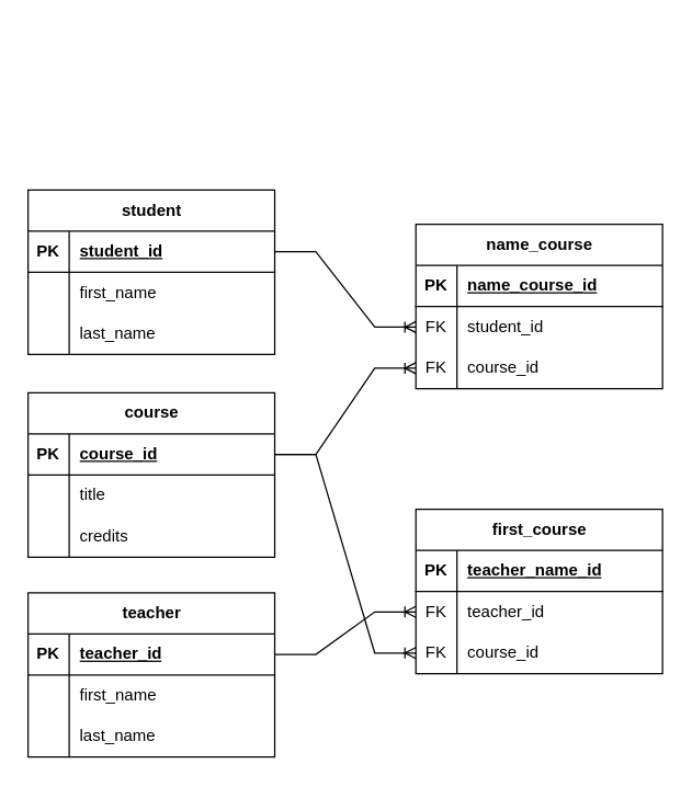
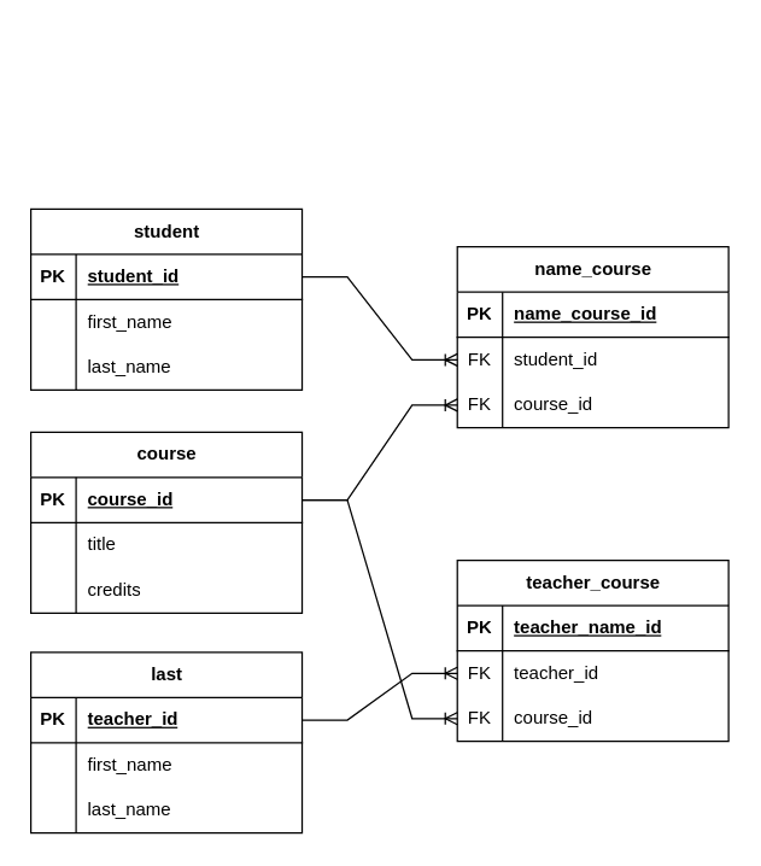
  <mxCell id="0" />
  <mxCell id="1" parent="0" />
  <mxCell id="2" value="student" style="shape=table;startSize=30;container=1;collapsible=1;childLayout=tableLayout;fixedRows=1;rowLines=0;fontStyle=1;align=center;resizeLast=1;html=1;fillColor=none;" vertex="1" parent="1"><mxGeometry x="20" y="138" width="180" height="120" as="geometry" /></mxCell>
  <mxCell id="3" value="" style="shape=tableRow;horizontal=0;startSize=0;swimlaneHead=0;swimlaneBody=0;fillColor=none;collapsible=0;dropTarget=0;points=[[0,0.5],[1,0.5]];portConstraint=eastwest;top=0;left=0;right=0;bottom=1;" vertex="1" parent="2"><mxGeometry y="30" width="180" height="30" as="geometry" /></mxCell>
  <mxCell id="4" value="PK" style="shape=partialRectangle;connectable=0;fillColor=none;top=0;left=0;bottom=0;right=0;fontStyle=1;overflow=hidden;whiteSpace=wrap;html=1;" vertex="1" parent="3"><mxGeometry width="30" height="30" as="geometry"><mxRectangle width="30" height="30" as="alternateBounds" /></mxGeometry></mxCell>
  <mxCell id="5" value="student_id" style="shape=partialRectangle;connectable=0;fillColor=none;top=0;left=0;bottom=0;right=0;align=left;spacingLeft=6;fontStyle=5;overflow=hidden;whiteSpace=wrap;html=1;" vertex="1" parent="3"><mxGeometry x="30" width="150" height="30" as="geometry"><mxRectangle width="150" height="30" as="alternateBounds" /></mxGeometry></mxCell>
  <mxCell id="6" value="" style="shape=tableRow;horizontal=0;startSize=0;swimlaneHead=0;swimlaneBody=0;fillColor=none;collapsible=0;dropTarget=0;points=[[0,0.5],[1,0.5]];portConstraint=eastwest;top=0;left=0;right=0;bottom=0;" vertex="1" parent="2"><mxGeometry y="60" width="180" height="30" as="geometry" /></mxCell>
  <mxCell id="7" value="" style="shape=partialRectangle;connectable=0;fillColor=none;top=0;left=0;bottom=0;right=0;editable=1;overflow=hidden;whiteSpace=wrap;html=1;" vertex="1" parent="6"><mxGeometry width="30" height="30" as="geometry"><mxRectangle width="30" height="30" as="alternateBounds" /></mxGeometry></mxCell>
  <mxCell id="8" value="first_name" style="shape=partialRectangle;connectable=0;fillColor=none;top=0;left=0;bottom=0;right=0;align=left;spacingLeft=6;overflow=hidden;whiteSpace=wrap;html=1;" vertex="1" parent="6"><mxGeometry x="30" width="150" height="30" as="geometry"><mxRectangle width="150" height="30" as="alternateBounds" /></mxGeometry></mxCell>
  <mxCell id="9" value="" style="shape=tableRow;horizontal=0;startSize=0;swimlaneHead=0;swimlaneBody=0;fillColor=none;collapsible=0;dropTarget=0;points=[[0,0.5],[1,0.5]];portConstraint=eastwest;top=0;left=0;right=0;bottom=0;" vertex="1" parent="2"><mxGeometry y="90" width="180" height="30" as="geometry" /></mxCell>
  <mxCell id="10" value="" style="shape=partialRectangle;connectable=0;fillColor=none;top=0;left=0;bottom=0;right=0;editable=1;overflow=hidden;whiteSpace=wrap;html=1;" vertex="1" parent="9"><mxGeometry width="30" height="30" as="geometry"><mxRectangle width="30" height="30" as="alternateBounds" /></mxGeometry></mxCell>
  <mxCell id="11" value="last_name" style="shape=partialRectangle;connectable=0;fillColor=none;top=0;left=0;bottom=0;right=0;align=left;spacingLeft=6;overflow=hidden;whiteSpace=wrap;html=1;" vertex="1" parent="9"><mxGeometry x="30" width="150" height="30" as="geometry"><mxRectangle width="150" height="30" as="alternateBounds" /></mxGeometry></mxCell>
- <mxCell id="12" value="teacher" style="shape=table;startSize=30;container=1;collapsible=1;childLayout=tableLayout;fixedRows=1;rowLines=0;fontStyle=1;align=center;resizeLast=1;html=1;fillColor=none;" vertex="1" parent="1"><mxGeometry x="20" y="432" width="180" height="120" as="geometry" /></mxCell>
+ <mxCell id="12" value="last" style="shape=table;startSize=30;container=1;collapsible=1;childLayout=tableLayout;fixedRows=1;rowLines=0;fontStyle=1;align=center;resizeLast=1;html=1;fillColor=none;" vertex="1" parent="1"><mxGeometry x="20" y="432" width="180" height="120" as="geometry" /></mxCell>
  <mxCell id="13" value="" style="shape=tableRow;horizontal=0;startSize=0;swimlaneHead=0;swimlaneBody=0;fillColor=none;collapsible=0;dropTarget=0;points=[[0,0.5],[1,0.5]];portConstraint=eastwest;top=0;left=0;right=0;bottom=1;" vertex="1" parent="12"><mxGeometry y="30" width="180" height="30" as="geometry" /></mxCell>
  <mxCell id="14" value="PK" style="shape=partialRectangle;connectable=0;fillColor=none;top=0;left=0;bottom=0;right=0;fontStyle=1;overflow=hidden;whiteSpace=wrap;html=1;" vertex="1" parent="13"><mxGeometry width="30" height="30" as="geometry"><mxRectangle width="30" height="30" as="alternateBounds" /></mxGeometry></mxCell>
  <mxCell id="15" value="teacher_id" style="shape=partialRectangle;connectable=0;fillColor=none;top=0;left=0;bottom=0;right=0;align=left;spacingLeft=6;fontStyle=5;overflow=hidden;whiteSpace=wrap;html=1;" vertex="1" parent="13"><mxGeometry x="30" width="150" height="30" as="geometry"><mxRectangle width="150" height="30" as="alternateBounds" /></mxGeometry></mxCell>
  <mxCell id="16" value="" style="shape=tableRow;horizontal=0;startSize=0;swimlaneHead=0;swimlaneBody=0;fillColor=none;collapsible=0;dropTarget=0;points=[[0,0.5],[1,0.5]];portConstraint=eastwest;top=0;left=0;right=0;bottom=0;" vertex="1" parent="12"><mxGeometry y="60" width="180" height="30" as="geometry" /></mxCell>
  <mxCell id="17" value="" style="shape=partialRectangle;connectable=0;fillColor=none;top=0;left=0;bottom=0;right=0;editable=1;overflow=hidden;whiteSpace=wrap;html=1;" vertex="1" parent="16"><mxGeometry width="30" height="30" as="geometry"><mxRectangle width="30" height="30" as="alternateBounds" /></mxGeometry></mxCell>
  <mxCell id="18" value="first_name" style="shape=partialRectangle;connectable=0;fillColor=none;top=0;left=0;bottom=0;right=0;align=left;spacingLeft=6;overflow=hidden;whiteSpace=wrap;html=1;" vertex="1" parent="16"><mxGeometry x="30" width="150" height="30" as="geometry"><mxRectangle width="150" height="30" as="alternateBounds" /></mxGeometry></mxCell>
  <mxCell id="19" value="" style="shape=tableRow;horizontal=0;startSize=0;swimlaneHead=0;swimlaneBody=0;fillColor=none;collapsible=0;dropTarget=0;points=[[0,0.5],[1,0.5]];portConstraint=eastwest;top=0;left=0;right=0;bottom=0;" vertex="1" parent="12"><mxGeometry y="90" width="180" height="30" as="geometry" /></mxCell>
  <mxCell id="20" value="" style="shape=partialRectangle;connectable=0;fillColor=none;top=0;left=0;bottom=0;right=0;editable=1;overflow=hidden;whiteSpace=wrap;html=1;" vertex="1" parent="19"><mxGeometry width="30" height="30" as="geometry"><mxRectangle width="30" height="30" as="alternateBounds" /></mxGeometry></mxCell>
  <mxCell id="21" value="last_name" style="shape=partialRectangle;connectable=0;fillColor=none;top=0;left=0;bottom=0;right=0;align=left;spacingLeft=6;overflow=hidden;whiteSpace=wrap;html=1;" vertex="1" parent="19"><mxGeometry x="30" width="150" height="30" as="geometry"><mxRectangle width="150" height="30" as="alternateBounds" /></mxGeometry></mxCell>
  <mxCell id="22" value="course" style="shape=table;startSize=30;container=1;collapsible=1;childLayout=tableLayout;fixedRows=1;rowLines=0;fontStyle=1;align=center;resizeLast=1;html=1;fillColor=none;" vertex="1" parent="1"><mxGeometry x="20" y="286" width="180" height="120" as="geometry" /></mxCell>
  <mxCell id="23" value="" style="shape=tableRow;horizontal=0;startSize=0;swimlaneHead=0;swimlaneBody=0;fillColor=none;collapsible=0;dropTarget=0;points=[[0,0.5],[1,0.5]];portConstraint=eastwest;top=0;left=0;right=0;bottom=1;" vertex="1" parent="22"><mxGeometry y="30" width="180" height="30" as="geometry" /></mxCell>
  <mxCell id="24" value="PK" style="shape=partialRectangle;connectable=0;fillColor=none;top=0;left=0;bottom=0;right=0;fontStyle=1;overflow=hidden;whiteSpace=wrap;html=1;" vertex="1" parent="23"><mxGeometry width="30" height="30" as="geometry"><mxRectangle width="30" height="30" as="alternateBounds" /></mxGeometry></mxCell>
  <mxCell id="25" value="course_id" style="shape=partialRectangle;connectable=0;fillColor=none;top=0;left=0;bottom=0;right=0;align=left;spacingLeft=6;fontStyle=5;overflow=hidden;whiteSpace=wrap;html=1;" vertex="1" parent="23"><mxGeometry x="30" width="150" height="30" as="geometry"><mxRectangle width="150" height="30" as="alternateBounds" /></mxGeometry></mxCell>
  <mxCell id="26" value="" style="shape=tableRow;horizontal=0;startSize=0;swimlaneHead=0;swimlaneBody=0;fillColor=none;collapsible=0;dropTarget=0;points=[[0,0.5],[1,0.5]];portConstraint=eastwest;top=0;left=0;right=0;bottom=0;" vertex="1" parent="22"><mxGeometry y="60" width="180" height="30" as="geometry" /></mxCell>
  <mxCell id="27" value="" style="shape=partialRectangle;connectable=0;fillColor=none;top=0;left=0;bottom=0;right=0;editable=1;overflow=hidden;whiteSpace=wrap;html=1;" vertex="1" parent="26"><mxGeometry width="30" height="30" as="geometry"><mxRectangle width="30" height="30" as="alternateBounds" /></mxGeometry></mxCell>
  <mxCell id="28" value="title" style="shape=partialRectangle;connectable=0;fillColor=none;top=0;left=0;bottom=0;right=0;align=left;spacingLeft=6;overflow=hidden;whiteSpace=wrap;html=1;" vertex="1" parent="26"><mxGeometry x="30" width="150" height="30" as="geometry"><mxRectangle width="150" height="30" as="alternateBounds" /></mxGeometry></mxCell>
  <mxCell id="29" value="" style="shape=tableRow;horizontal=0;startSize=0;swimlaneHead=0;swimlaneBody=0;fillColor=none;collapsible=0;dropTarget=0;points=[[0,0.5],[1,0.5]];portConstraint=eastwest;top=0;left=0;right=0;bottom=0;" vertex="1" parent="22"><mxGeometry y="90" width="180" height="30" as="geometry" /></mxCell>
  <mxCell id="30" value="" style="shape=partialRectangle;connectable=0;fillColor=none;top=0;left=0;bottom=0;right=0;editable=1;overflow=hidden;whiteSpace=wrap;html=1;" vertex="1" parent="29"><mxGeometry width="30" height="30" as="geometry"><mxRectangle width="30" height="30" as="alternateBounds" /></mxGeometry></mxCell>
  <mxCell id="31" value="credits" style="shape=partialRectangle;connectable=0;fillColor=none;top=0;left=0;bottom=0;right=0;align=left;spacingLeft=6;overflow=hidden;whiteSpace=wrap;html=1;" vertex="1" parent="29"><mxGeometry x="30" width="150" height="30" as="geometry"><mxRectangle width="150" height="30" as="alternateBounds" /></mxGeometry></mxCell>
  <mxCell id="32" value="name_course" style="shape=table;startSize=30;container=1;collapsible=1;childLayout=tableLayout;fixedRows=1;rowLines=0;fontStyle=1;align=center;resizeLast=1;html=1;fillColor=none;" vertex="1" parent="1"><mxGeometry x="303" y="163" width="180" height="120" as="geometry" /></mxCell>
  <mxCell id="33" value="" style="shape=tableRow;horizontal=0;startSize=0;swimlaneHead=0;swimlaneBody=0;fillColor=none;collapsible=0;dropTarget=0;points=[[0,0.5],[1,0.5]];portConstraint=eastwest;top=0;left=0;right=0;bottom=1;" vertex="1" parent="32"><mxGeometry y="30" width="180" height="30" as="geometry" /></mxCell>
  <mxCell id="34" value="PK" style="shape=partialRectangle;connectable=0;fillColor=none;top=0;left=0;bottom=0;right=0;fontStyle=1;overflow=hidden;whiteSpace=wrap;html=1;" vertex="1" parent="33"><mxGeometry width="30" height="30" as="geometry"><mxRectangle width="30" height="30" as="alternateBounds" /></mxGeometry></mxCell>
  <mxCell id="35" value="name_course_id" style="shape=partialRectangle;connectable=0;fillColor=none;top=0;left=0;bottom=0;right=0;align=left;spacingLeft=6;fontStyle=5;overflow=hidden;whiteSpace=wrap;html=1;" vertex="1" parent="33"><mxGeometry x="30" width="150" height="30" as="geometry"><mxRectangle width="150" height="30" as="alternateBounds" /></mxGeometry></mxCell>
  <mxCell id="36" value="" style="shape=tableRow;horizontal=0;startSize=0;swimlaneHead=0;swimlaneBody=0;fillColor=none;collapsible=0;dropTarget=0;points=[[0,0.5],[1,0.5]];portConstraint=eastwest;top=0;left=0;right=0;bottom=0;" vertex="1" parent="32"><mxGeometry y="60" width="180" height="30" as="geometry" /></mxCell>
  <mxCell id="37" value="FK" style="shape=partialRectangle;connectable=0;fillColor=none;top=0;left=0;bottom=0;right=0;editable=1;overflow=hidden;whiteSpace=wrap;html=1;" vertex="1" parent="36"><mxGeometry width="30" height="30" as="geometry"><mxRectangle width="30" height="30" as="alternateBounds" /></mxGeometry></mxCell>
  <mxCell id="38" value="student_id" style="shape=partialRectangle;connectable=0;fillColor=none;top=0;left=0;bottom=0;right=0;align=left;spacingLeft=6;overflow=hidden;whiteSpace=wrap;html=1;" vertex="1" parent="36"><mxGeometry x="30" width="150" height="30" as="geometry"><mxRectangle width="150" height="30" as="alternateBounds" /></mxGeometry></mxCell>
  <mxCell id="39" value="" style="shape=tableRow;horizontal=0;startSize=0;swimlaneHead=0;swimlaneBody=0;fillColor=none;collapsible=0;dropTarget=0;points=[[0,0.5],[1,0.5]];portConstraint=eastwest;top=0;left=0;right=0;bottom=0;" vertex="1" parent="32"><mxGeometry y="90" width="180" height="30" as="geometry" /></mxCell>
  <mxCell id="40" value="FK" style="shape=partialRectangle;connectable=0;fillColor=none;top=0;left=0;bottom=0;right=0;editable=1;overflow=hidden;whiteSpace=wrap;html=1;" vertex="1" parent="39"><mxGeometry width="30" height="30" as="geometry"><mxRectangle width="30" height="30" as="alternateBounds" /></mxGeometry></mxCell>
  <mxCell id="41" value="course_id" style="shape=partialRectangle;connectable=0;fillColor=none;top=0;left=0;bottom=0;right=0;align=left;spacingLeft=6;overflow=hidden;whiteSpace=wrap;html=1;" vertex="1" parent="39"><mxGeometry x="30" width="150" height="30" as="geometry"><mxRectangle width="150" height="30" as="alternateBounds" /></mxGeometry></mxCell>
- <mxCell id="42" value="first_course" style="shape=table;startSize=30;container=1;collapsible=1;childLayout=tableLayout;fixedRows=1;rowLines=0;fontStyle=1;align=center;resizeLast=1;html=1;fillColor=none;" vertex="1" parent="1"><mxGeometry x="303" y="371" width="180" height="120" as="geometry" /></mxCell>
+ <mxCell id="42" value="teacher_course" style="shape=table;startSize=30;container=1;collapsible=1;childLayout=tableLayout;fixedRows=1;rowLines=0;fontStyle=1;align=center;resizeLast=1;html=1;fillColor=none;" vertex="1" parent="1"><mxGeometry x="303" y="371" width="180" height="120" as="geometry" /></mxCell>
  <mxCell id="43" value="" style="shape=tableRow;horizontal=0;startSize=0;swimlaneHead=0;swimlaneBody=0;fillColor=none;collapsible=0;dropTarget=0;points=[[0,0.5],[1,0.5]];portConstraint=eastwest;top=0;left=0;right=0;bottom=1;" vertex="1" parent="42"><mxGeometry y="30" width="180" height="30" as="geometry" /></mxCell>
  <mxCell id="44" value="PK" style="shape=partialRectangle;connectable=0;fillColor=none;top=0;left=0;bottom=0;right=0;fontStyle=1;overflow=hidden;whiteSpace=wrap;html=1;" vertex="1" parent="43"><mxGeometry width="30" height="30" as="geometry"><mxRectangle width="30" height="30" as="alternateBounds" /></mxGeometry></mxCell>
  <mxCell id="45" value="teacher_name_id" style="shape=partialRectangle;connectable=0;fillColor=none;top=0;left=0;bottom=0;right=0;align=left;spacingLeft=6;fontStyle=5;overflow=hidden;whiteSpace=wrap;html=1;" vertex="1" parent="43"><mxGeometry x="30" width="150" height="30" as="geometry"><mxRectangle width="150" height="30" as="alternateBounds" /></mxGeometry></mxCell>
  <mxCell id="46" value="" style="shape=tableRow;horizontal=0;startSize=0;swimlaneHead=0;swimlaneBody=0;fillColor=none;collapsible=0;dropTarget=0;points=[[0,0.5],[1,0.5]];portConstraint=eastwest;top=0;left=0;right=0;bottom=0;" vertex="1" parent="42"><mxGeometry y="60" width="180" height="30" as="geometry" /></mxCell>
  <mxCell id="47" value="FK" style="shape=partialRectangle;connectable=0;fillColor=none;top=0;left=0;bottom=0;right=0;editable=1;overflow=hidden;whiteSpace=wrap;html=1;" vertex="1" parent="46"><mxGeometry width="30" height="30" as="geometry"><mxRectangle width="30" height="30" as="alternateBounds" /></mxGeometry></mxCell>
  <mxCell id="48" value="teacher_id" style="shape=partialRectangle;connectable=0;fillColor=none;top=0;left=0;bottom=0;right=0;align=left;spacingLeft=6;overflow=hidden;whiteSpace=wrap;html=1;" vertex="1" parent="46"><mxGeometry x="30" width="150" height="30" as="geometry"><mxRectangle width="150" height="30" as="alternateBounds" /></mxGeometry></mxCell>
  <mxCell id="49" value="" style="shape=tableRow;horizontal=0;startSize=0;swimlaneHead=0;swimlaneBody=0;fillColor=none;collapsible=0;dropTarget=0;points=[[0,0.5],[1,0.5]];portConstraint=eastwest;top=0;left=0;right=0;bottom=0;" vertex="1" parent="42"><mxGeometry y="90" width="180" height="30" as="geometry" /></mxCell>
  <mxCell id="50" value="FK" style="shape=partialRectangle;connectable=0;fillColor=none;top=0;left=0;bottom=0;right=0;editable=1;overflow=hidden;whiteSpace=wrap;html=1;" vertex="1" parent="49"><mxGeometry width="30" height="30" as="geometry"><mxRectangle width="30" height="30" as="alternateBounds" /></mxGeometry></mxCell>
  <mxCell id="51" value="course_id" style="shape=partialRectangle;connectable=0;fillColor=none;top=0;left=0;bottom=0;right=0;align=left;spacingLeft=6;overflow=hidden;whiteSpace=wrap;html=1;" vertex="1" parent="49"><mxGeometry x="30" width="150" height="30" as="geometry"><mxRectangle width="150" height="30" as="alternateBounds" /></mxGeometry></mxCell>
  <mxCell id="52" value="" style="edgeStyle=entityRelationEdgeStyle;fontSize=12;html=1;endArrow=ERoneToMany;rounded=0;exitX=1;exitY=0.5;exitDx=0;exitDy=0;entryX=0;entryY=0.5;entryDx=0;entryDy=0;" edge="1" parent="1" source="3" target="36"><mxGeometry width="100" height="100" relative="1" as="geometry"><mxPoint x="217" y="255" as="sourcePoint" /><mxPoint x="317" y="155" as="targetPoint" /><Array as="points"><mxPoint x="116" y="20" /></Array></mxGeometry></mxCell>
  <mxCell id="53" value="" style="edgeStyle=entityRelationEdgeStyle;fontSize=12;html=1;endArrow=ERoneToMany;rounded=0;exitX=1;exitY=0.5;exitDx=0;exitDy=0;entryX=0;entryY=0.5;entryDx=0;entryDy=0;" edge="1" parent="1" source="23" target="39"><mxGeometry width="100" height="100" relative="1" as="geometry"><mxPoint x="217" y="383" as="sourcePoint" /><mxPoint x="317" y="283" as="targetPoint" /></mxGeometry></mxCell>
  <mxCell id="54" value="" style="edgeStyle=entityRelationEdgeStyle;fontSize=12;html=1;endArrow=ERoneToMany;rounded=0;entryX=0;entryY=0.5;entryDx=0;entryDy=0;exitX=1;exitY=0.5;exitDx=0;exitDy=0;" edge="1" parent="1" source="13" target="46"><mxGeometry width="100" height="100" relative="1" as="geometry"><mxPoint x="365" y="435" as="sourcePoint" /><mxPoint x="465" y="335" as="targetPoint" /></mxGeometry></mxCell>
  <mxCell id="55" value="" style="edgeStyle=entityRelationEdgeStyle;fontSize=12;html=1;endArrow=ERoneToMany;rounded=0;exitX=1;exitY=0.5;exitDx=0;exitDy=0;entryX=0;entryY=0.5;entryDx=0;entryDy=0;" edge="1" parent="1" source="23" target="49"><mxGeometry width="100" height="100" relative="1" as="geometry"><mxPoint x="258" y="392" as="sourcePoint" /><mxPoint x="358" y="292" as="targetPoint" /></mxGeometry></mxCell>
